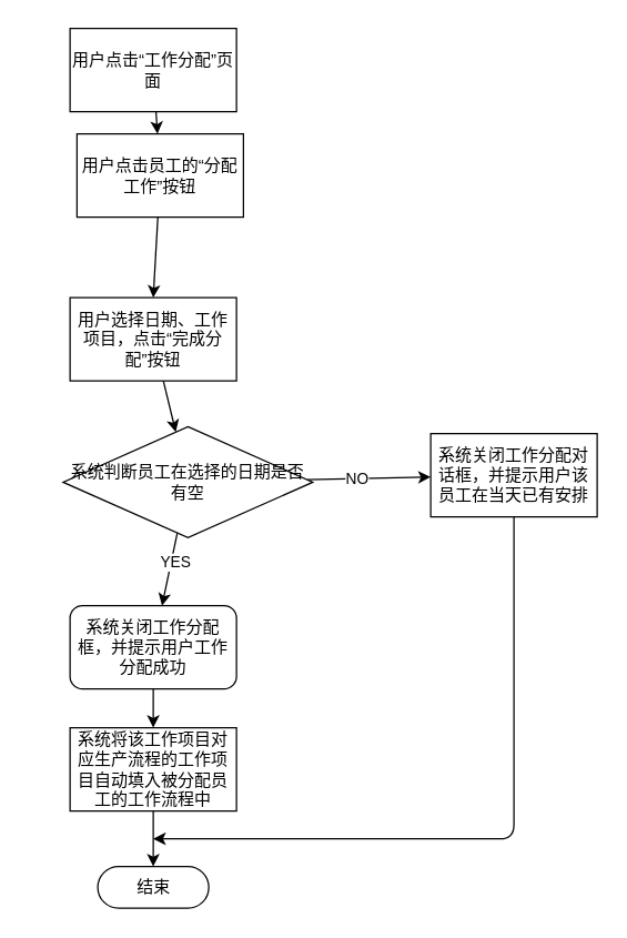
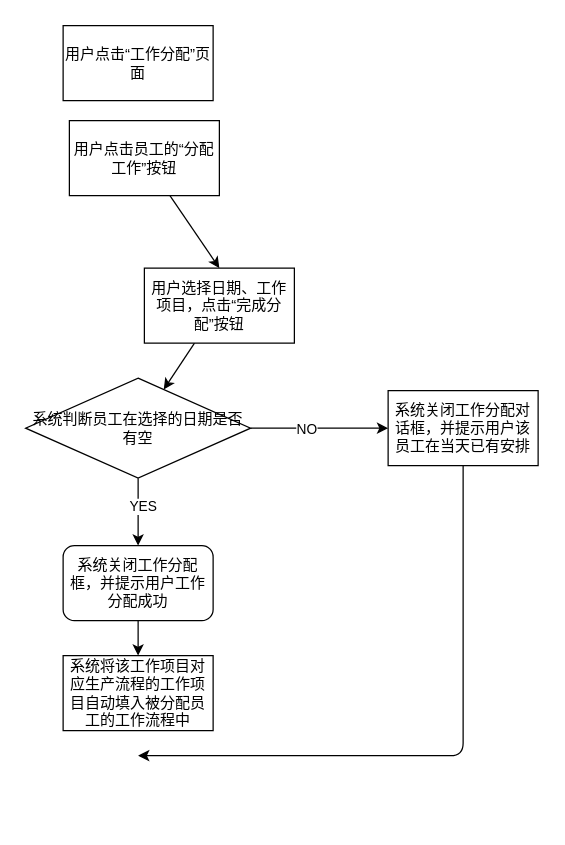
  <mxCell id="0" />
  <mxCell id="1" parent="0" />
- <mxCell id="2" value="" style="edgeStyle=none;html=1;" edge="1" parent="1" source="3" target="5"><mxGeometry relative="1" as="geometry" /></mxCell>
  <mxCell id="3" value="用户点击“工作分配”页面" style="whiteSpace=wrap;html=1;fillColor=rgb(255, 255, 255);dashed=0;" vertex="1" parent="1"><mxGeometry x="50" y="20" width="120" height="60" as="geometry" /></mxCell>
  <mxCell id="4" value="" style="edgeStyle=none;html=1;entryX=0.5;entryY=0;entryDx=0;entryDy=0;" edge="1" parent="1" source="5" target="7"><mxGeometry relative="1" as="geometry"><mxPoint x="110" y="251" as="targetPoint" /></mxGeometry></mxCell>
  <mxCell id="5" value="用户点击员工的“分配工作”按钮" style="whiteSpace=wrap;html=1;fillColor=rgb(255, 255, 255);dashed=0;" vertex="1" parent="1"><mxGeometry x="55" y="96" width="120" height="60" as="geometry" /></mxCell>
  <mxCell id="6" value="" style="edgeStyle=none;html=1;" edge="1" parent="1" source="7" target="12"><mxGeometry relative="1" as="geometry" /></mxCell>
- <mxCell id="7" value="用户选择日期、工作项目，点击“完成分配”按钮&lt;br&gt;" style="whiteSpace=wrap;html=1;fillColor=rgb(255, 255, 255);dashed=0;" vertex="1" parent="1"><mxGeometry x="50" y="214" width="120" height="60" as="geometry" /></mxCell>
+ <mxCell id="7" value="用户选择日期、工作项目，点击“完成分配”按钮&lt;br&gt;" style="whiteSpace=wrap;html=1;fillColor=rgb(255, 255, 255);dashed=0;" vertex="1" parent="1"><mxGeometry x="115" y="214" width="120" height="60" as="geometry" /></mxCell>
  <mxCell id="8" value="" style="edgeStyle=none;html=1;" edge="1" parent="1" source="12" target="14"><mxGeometry relative="1" as="geometry" /></mxCell>
  <mxCell id="9" value="YES" style="edgeLabel;html=1;align=center;verticalAlign=middle;resizable=0;points=[];" vertex="1" connectable="0" parent="8"><mxGeometry x="-0.203" y="3" relative="1" as="geometry"><mxPoint as="offset" /></mxGeometry></mxCell>
  <mxCell id="10" value="" style="edgeStyle=none;html=1;" edge="1" parent="1" source="12" target="16"><mxGeometry relative="1" as="geometry" /></mxCell>
  <mxCell id="11" value="NO" style="edgeLabel;html=1;align=center;verticalAlign=middle;resizable=0;points=[];" vertex="1" connectable="0" parent="10"><mxGeometry x="-0.197" relative="1" as="geometry"><mxPoint as="offset" /></mxGeometry></mxCell>
- <mxCell id="12" value="系统判断员工在选择的日期是否有空" style="rhombus;whiteSpace=wrap;html=1;fillColor=rgb(255, 255, 255);dashed=0;" vertex="1" parent="1"><mxGeometry x="45" y="307" width="180" height="80" as="geometry" /></mxCell>
+ <mxCell id="12" value="系统判断员工在选择的日期是否有空" style="rhombus;whiteSpace=wrap;html=1;fillColor=rgb(255, 255, 255);dashed=0;" vertex="1" parent="1"><mxGeometry x="20" y="302" width="180" height="80" as="geometry" /></mxCell>
  <mxCell id="13" style="edgeStyle=none;html=1;entryX=0.5;entryY=0;entryDx=0;entryDy=0;" edge="1" parent="1" source="14" target="18"><mxGeometry relative="1" as="geometry" /></mxCell>
  <mxCell id="14" value="系统关闭工作分配框，并提示用户工作分配成功" style="whiteSpace=wrap;html=1;fillColor=rgb(255, 255, 255);dashed=0;rounded=1;" vertex="1" parent="1"><mxGeometry x="50" y="436" width="120" height="60" as="geometry" /></mxCell>
  <mxCell id="15" style="edgeStyle=elbowEdgeStyle;html=1;elbow=vertical;" edge="1" parent="1" source="16"><mxGeometry relative="1" as="geometry"><mxPoint x="110" y="604" as="targetPoint" /><Array as="points"><mxPoint x="240" y="604" /></Array></mxGeometry></mxCell>
  <mxCell id="16" value="系统关闭工作分配对话框，并提示用户该员工在当天已有安排" style="whiteSpace=wrap;html=1;fillColor=rgb(255, 255, 255);dashed=0;" vertex="1" parent="1"><mxGeometry x="310" y="312" width="120" height="60" as="geometry" /></mxCell>
- <mxCell id="17" value="" style="edgeStyle=none;html=1;" edge="1" parent="1" source="18" target="19"><mxGeometry relative="1" as="geometry" /></mxCell>
  <mxCell id="18" value="系统将该工作项目对应生产流程的工作项目自动填入被分配员工的工作流程中" style="whiteSpace=wrap;html=1;fillColor=rgb(255, 255, 255);dashed=0;" vertex="1" parent="1"><mxGeometry x="50" y="524" width="120" height="60" as="geometry" /></mxCell>
- <mxCell id="19" value="结束" style="html=1;dashed=0;whitespace=wrap;shape=mxgraph.dfd.start" vertex="1" parent="1"><mxGeometry x="70" y="624" width="80" height="30" as="geometry" /></mxCell>
